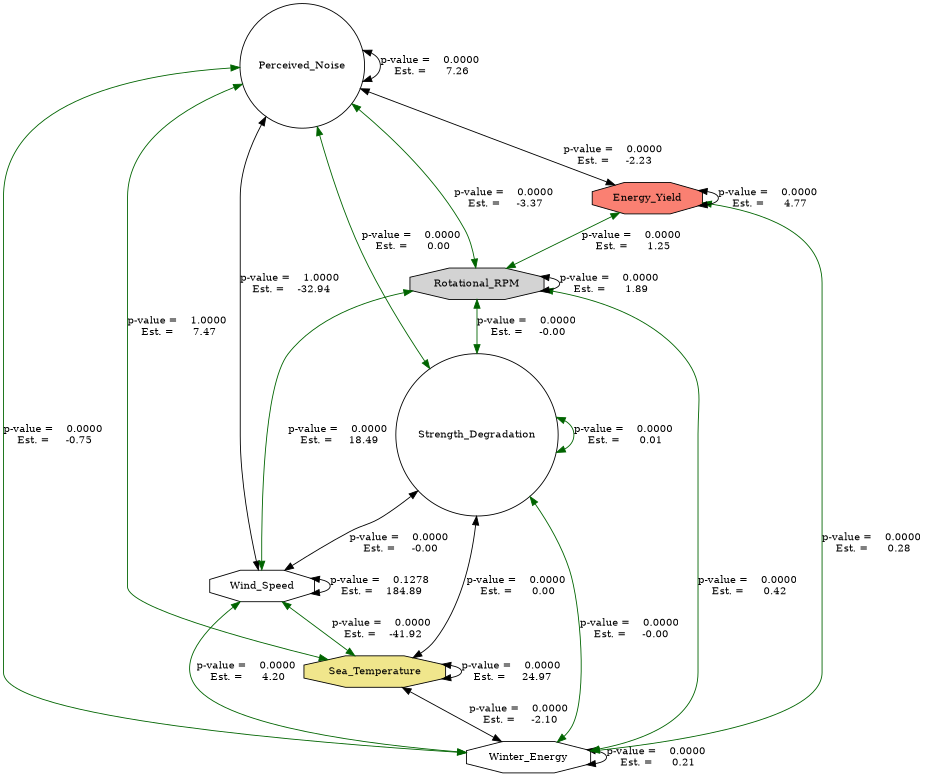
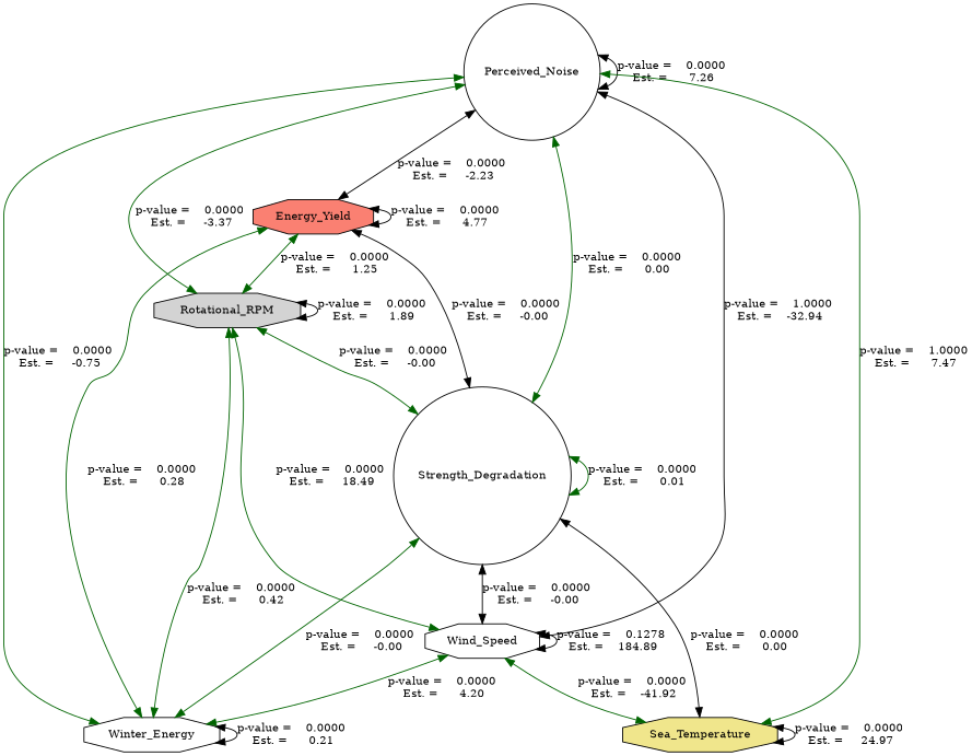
  digraph {
    splines=True
    node [color=black fillcolor=white fontsize=12 shape=octagon style=filled]
    edge [color=darkgreen dir=both fontsize=12 lblstyle="above, sloped"]
    n1 [label=Perceived_Noise shape=circle]
    n2 [label=Winter_Energy]
    n3 [fillcolor=khaki label=Sea_Temperature]
    n4 [label=Wind_Speed]
    n5 [label=Strength_Degradation shape=circle]
    n6 [fillcolor=lightgrey label=Rotational_RPM]
    n7 [fillcolor=salmon label=Energy_Yield]
    n1 -> n1 [color=black label="p-value =    0.0000\n Est. =      7.26"]
    n1 -> n2 [label="p-value =    0.0000\n Est. =     -0.75"]
    n1 -> n3 [label="p-value =    1.0000\n Est. =      7.47"]
    n1 -> n4 [color=black label="p-value =    1.0000\n Est. =    -32.94"]
    n1 -> n5 [label="p-value =    0.0000\n Est. =      0.00"]
    n1 -> n6 [label="p-value =    0.0000\n Est. =     -3.37"]
    n1 -> n7 [color=black label="p-value =    0.0000\n Est. =     -2.23"]
    n2 -> n2 [color=black label="p-value =    0.0000\n Est. =      0.21"]
-   n3 -> n2 [color=black label="p-value =    0.0000\n Est. =     -2.10"]
    n3 -> n3 [color=black label="p-value =    0.0000\n Est. =     24.97"]
    n4 -> n2 [label="p-value =    0.0000\n Est. =      4.20"]
    n4 -> n3 [label="p-value =    0.0000\n Est. =    -41.92"]
    n4 -> n4 [color=black label="p-value =    0.1278\n Est. =    184.89"]
    n5 -> n2 [label="p-value =    0.0000\n Est. =     -0.00"]
    n5 -> n3 [color=black label="p-value =    0.0000\n Est. =      0.00"]
    n5 -> n4 [color=black label="p-value =    0.0000\n Est. =     -0.00"]
    n5 -> n5 [label="p-value =    0.0000\n Est. =      0.01"]
    n6 -> n2 [label="p-value =    0.0000\n Est. =      0.42"]
    n6 -> n4 [label="p-value =    0.0000\n Est. =     18.49"]
    n6 -> n5 [label="p-value =    0.0000\n Est. =     -0.00"]
    n6 -> n6 [color=black label="p-value =    0.0000\n Est. =      1.89"]
    n7 -> n2 [label="p-value =    0.0000\n Est. =      0.28"]
+   n7 -> n5 [color=black label="p-value =    0.0000\n Est. =     -0.00"]
    n7 -> n6 [label="p-value =    0.0000\n Est. =      1.25"]
    n7 -> n7 [color=black label="p-value =    0.0000\n Est. =      4.77"]
  }
